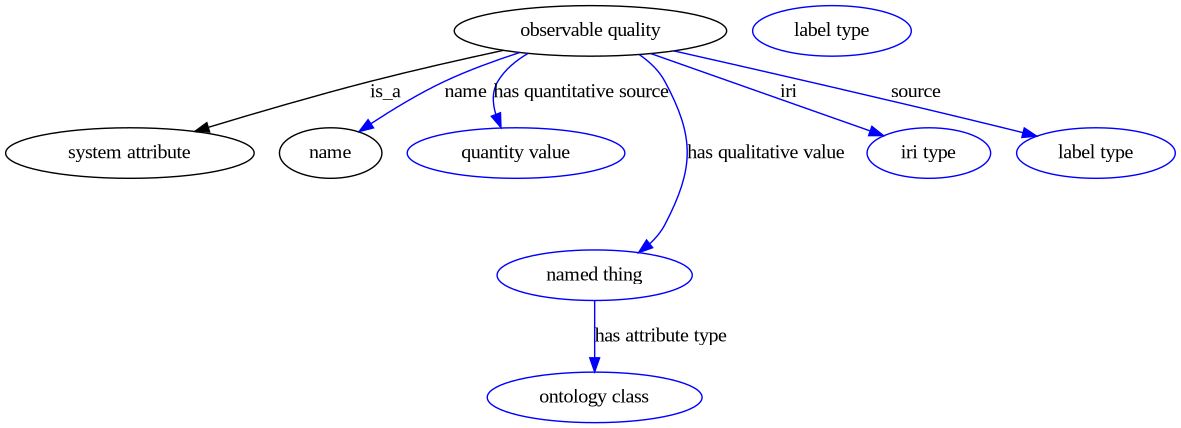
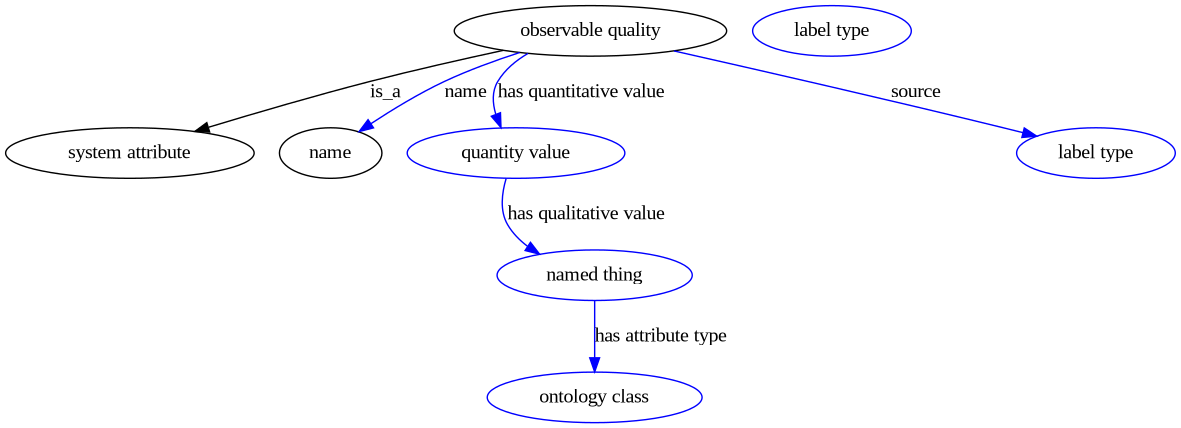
  digraph {
    fontname="Liberation Serif"
    node [fontname="Liberation Serif" color=blue]
    edge [fontname="Liberation Serif" color=blue style=solid]
    n1 [height=0.5 label="observable quality" width=2.69 color=""]
    "system attribute" [height=0.5 width=2.4553 color=""]
    name [height=0.5 width=1.011 color=""]
    n4 [height=0.5 label="quantity value" width=2.1484]
    n5 [height=0.5 label="named thing" width=1.9318]
-   n6 [height=0.5 label="iri type" width=1.2277]
    n7 [height=0.5 label="label type" width=1.5707]
    n8 [height=0.5 label="ontology class" width=2.1304]
    n9 [height=0.5 label="label type" width=1.5707]
    n1 -> "system attribute" [label=is_a color="" style=""]
    n1 -> name [label=name]
-   n1 -> n4 [label="has quantitative source"]
-   n1 -> n5 [label="has qualitative value"]
-   n1 -> n6 [label=iri]
+   n1 -> n4 [label="has quantitative value"]
+   n4 -> n5 [label="has qualitative value"]
    n1 -> n7 [label=source]
    n5 -> n8 [label="has attribute type"]
  }
